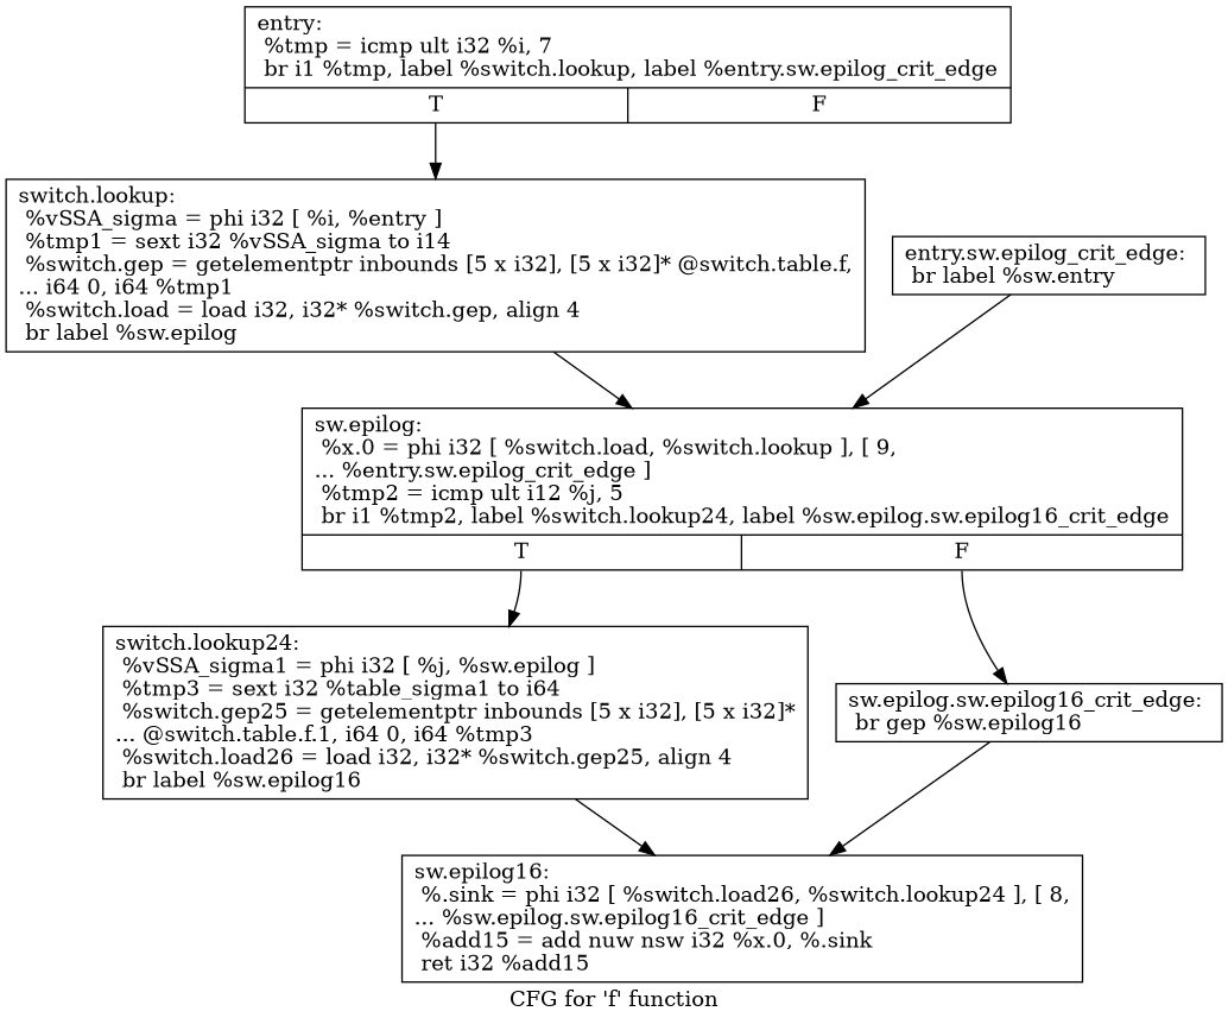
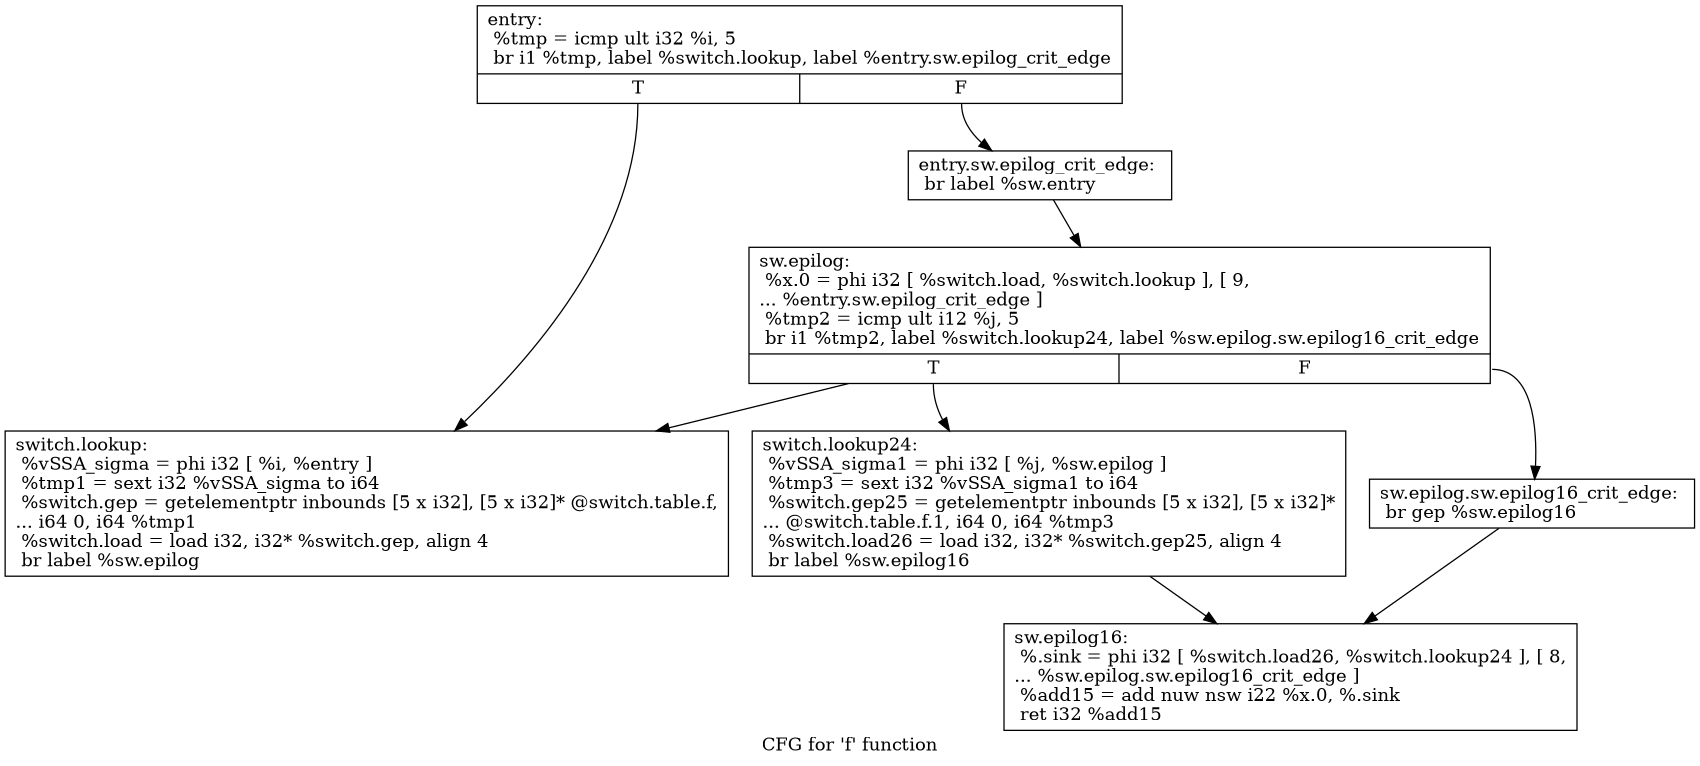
  digraph {
    label="CFG for 'f' function"
    node [shape=record]
-   n1 [label="{entry:\l  %tmp = icmp ult i32 %i, 7\l  br i1 %tmp, label %switch.lookup, label %entry.sw.epilog_crit_edge\l|{<s0>T|<s1>F}}"]
-   n2 [label="{switch.lookup:                                    \l  %vSSA_sigma = phi i32 [ %i, %entry ]\l  %tmp1 = sext i32 %vSSA_sigma to i14\l  %switch.gep = getelementptr inbounds [5 x i32], [5 x i32]* @switch.table.f,\l... i64 0, i64 %tmp1\l  %switch.load = load i32, i32* %switch.gep, align 4\l  br label %sw.epilog\l}"]
+   n1 [label="{entry:\l  %tmp = icmp ult i32 %i, 5\l  br i1 %tmp, label %switch.lookup, label %entry.sw.epilog_crit_edge\l|{<s0>T|<s1>F}}"]
+   n2 [label="{switch.lookup:                                    \l  %vSSA_sigma = phi i32 [ %i, %entry ]\l  %tmp1 = sext i32 %vSSA_sigma to i64\l  %switch.gep = getelementptr inbounds [5 x i32], [5 x i32]* @switch.table.f,\l... i64 0, i64 %tmp1\l  %switch.load = load i32, i32* %switch.gep, align 4\l  br label %sw.epilog\l}"]
    n3 [label="{entry.sw.epilog_crit_edge:                        \l  br label %sw.entry\l}"]
    n4 [label="{sw.epilog:                                        \l  %x.0 = phi i32 [ %switch.load, %switch.lookup ], [ 9,\l... %entry.sw.epilog_crit_edge ]\l  %tmp2 = icmp ult i12 %j, 5\l  br i1 %tmp2, label %switch.lookup24, label %sw.epilog.sw.epilog16_crit_edge\l|{<s0>T|<s1>F}}"]
-   n5 [label="{switch.lookup24:                                  \l  %vSSA_sigma1 = phi i32 [ %j, %sw.epilog ]\l  %tmp3 = sext i32 %table_sigma1 to i64\l  %switch.gep25 = getelementptr inbounds [5 x i32], [5 x i32]*\l... @switch.table.f.1, i64 0, i64 %tmp3\l  %switch.load26 = load i32, i32* %switch.gep25, align 4\l  br label %sw.epilog16\l}"]
+   n5 [label="{switch.lookup24:                                  \l  %vSSA_sigma1 = phi i32 [ %j, %sw.epilog ]\l  %tmp3 = sext i32 %vSSA_sigma1 to i64\l  %switch.gep25 = getelementptr inbounds [5 x i32], [5 x i32]*\l... @switch.table.f.1, i64 0, i64 %tmp3\l  %switch.load26 = load i32, i32* %switch.gep25, align 4\l  br label %sw.epilog16\l}"]
    n6 [label="{sw.epilog.sw.epilog16_crit_edge:                  \l  br gep %sw.epilog16\l}"]
-   n7 [label="{sw.epilog16:                                      \l  %.sink = phi i32 [ %switch.load26, %switch.lookup24 ], [ 8,\l... %sw.epilog.sw.epilog16_crit_edge ]\l  %add15 = add nuw nsw i32 %x.0, %.sink\l  ret i32 %add15\l}"]
+   n7 [label="{sw.epilog16:                                      \l  %.sink = phi i32 [ %switch.load26, %switch.lookup24 ], [ 8,\l... %sw.epilog.sw.epilog16_crit_edge ]\l  %add15 = add nuw nsw i22 %x.0, %.sink\l  ret i32 %add15\l}"]
    n1 -> n2 [tailport=s0]
-   n2 -> n4
+   n1 -> n3 [tailport=s1]
+   n4 -> n2
    n3 -> n4
    n4 -> n5 [tailport=s0]
    n4 -> n6 [tailport=s1]
    n5 -> n7
    n6 -> n7
  }
